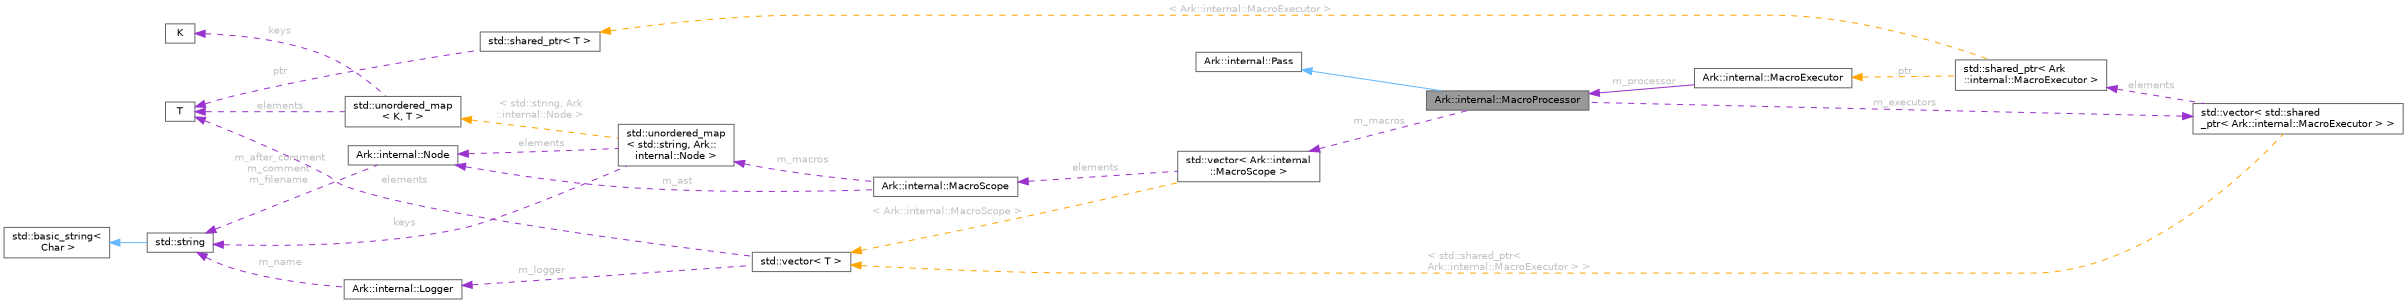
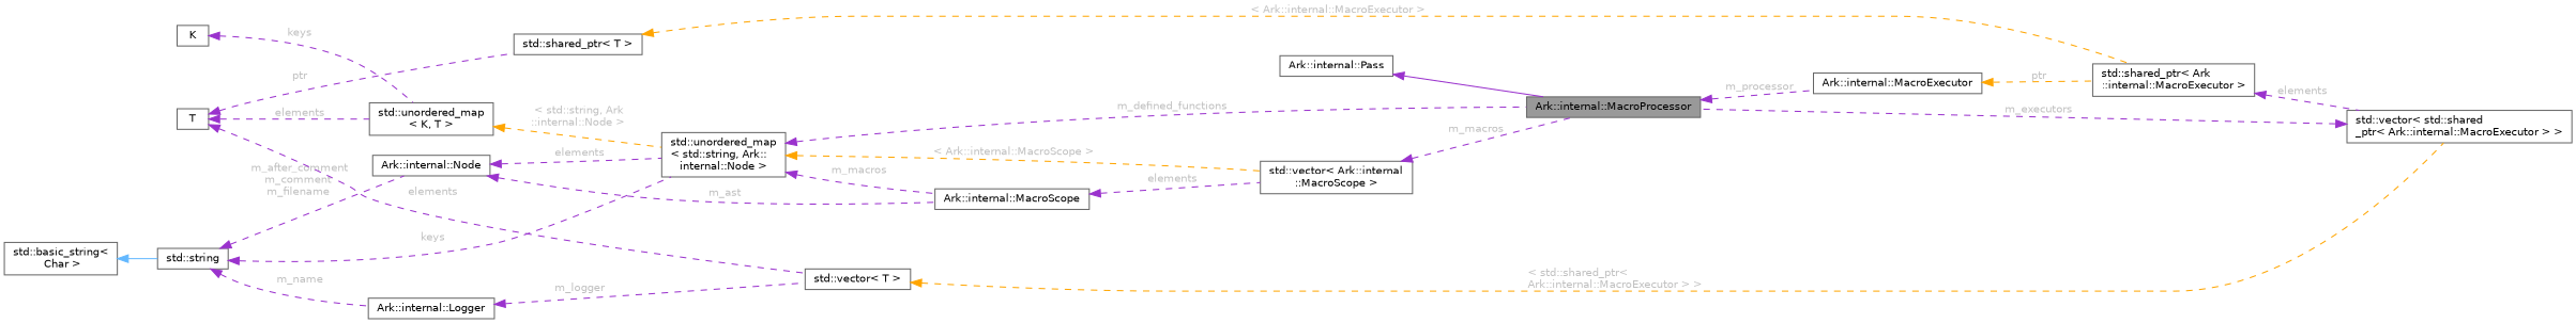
  digraph {
    rankdir=LR
    node [color=gray40 fillcolor=white fontname=Helvetica fontsize=10 shape=box style=filled]
    edge [color=darkorchid3 dir=back fontcolor=grey fontname=Helvetica fontsize=10 labelfontname=Helvetica labelfontsize=10 style=dashed]
    n1 [fillcolor=grey60 fontcolor=black height=0.2 label="Ark::internal::MacroProcessor" width=0.4]
    n2 [height=0.2 label="Ark::internal::MacroExecutor" width=0.4]
    n3 [height=0.2 label="std::shared_ptr\< Ark\l::internal::MacroExecutor \>" width=0.4]
    n4 [height=0.2 label="Ark::internal::Pass" width=0.4]
    n5 [height=0.2 label="Ark::internal::Logger" width=0.4]
    n6 [height=0.2 label="std::vector\< T \>" width=0.4]
    n7 [height=0.2 label="std::string" width=0.4]
    n8 [height=0.2 label="Ark::internal::Node" width=0.4]
    n9 [height=0.2 label="std::unordered_map\l\< std::string, Ark::\linternal::Node \>" width=0.4]
    n10 [height=0.2 label="Ark::internal::MacroScope" width=0.4]
    n11 [height=0.2 label="std::basic_string\<\l Char \>" width=0.4]
    n12 [height=0.2 label="std::vector\< Ark::internal\l::MacroScope \>" width=0.4]
    n13 [height=0.2 label="std::unordered_map\l\< K, T \>" width=0.4]
    n14 [height=0.2 label=K width=0.4]
    n15 [height=0.2 label=T width=0.4]
    n16 [height=0.2 label="std::shared_ptr\< T \>" width=0.4]
    n17 [height=0.2 label="std::vector\< std::shared\l_ptr\< Ark::internal::MacroExecutor \> \>" width=0.4]
-   n1 -> n2 [label=" m_processor" style=solid]
+   n1 -> n2 [label=" m_processor"]
    n2 -> n3 [color=orange label=" ptr"]
    n3 -> n17 [label=" elements"]
-   n4 -> n1 [color=steelblue1 style=solid fontcolor=""]
+   n4 -> n1 [style=solid fontcolor=""]
    n5 -> n6 [label=" m_logger"]
-   n6 -> n12 [color=orange label=" \< Ark::internal::MacroScope \>"]
+   n9 -> n12 [color=orange label=" \< Ark::internal::MacroScope \>"]
    n6 -> n17 [color=orange label=" \< std::shared_ptr\<\l Ark::internal::MacroExecutor \> \>"]
    n7 -> n5 [label=" m_name"]
    n7 -> n8 [label=" m_after_comment\nm_comment\nm_filename"]
    n7 -> n9 [label=" keys"]
    n8 -> n9 [label=" elements"]
    n8 -> n10 [label=" m_ast"]
+   n9 -> n1 [label=" m_defined_functions"]
    n9 -> n10 [label=" m_macros"]
    n10 -> n12 [label=" elements"]
    n11 -> n7 [color=steelblue1 style=solid fontcolor=""]
    n12 -> n1 [label=" m_macros"]
    n13 -> n9 [color=orange label=" \< std::string, Ark\l::internal::Node \>"]
    n14 -> n13 [label=" keys"]
    n15 -> n6 [label=" elements"]
    n15 -> n13 [label=" elements"]
    n15 -> n16 [label=" ptr"]
    n16 -> n3 [color=orange label=" \< Ark::internal::MacroExecutor \>"]
    n17 -> n1 [label=" m_executors"]
  }
